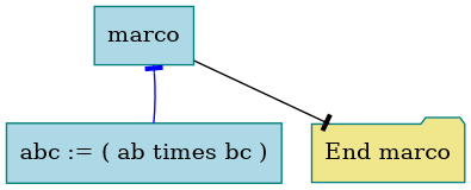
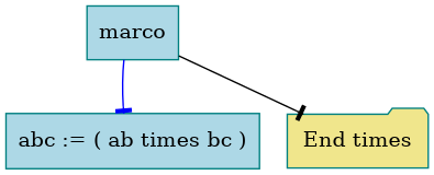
  digraph {
    node [color=teal fillcolor=lightblue style=filled]
    edge [arrowhead=tee]
    n1 [label=marco shape=box]
    n2 [label="{abc := ( ab times bc )}" shape=record]
-   n3 [fillcolor=khaki label="End marco" shape=folder]
-   n2 -> n1 [color=blue]
+   n3 [fillcolor=khaki label="End times" shape=folder]
+   n1 -> n2 [color=blue]
    n1 -> n3 [color=black]
  }
